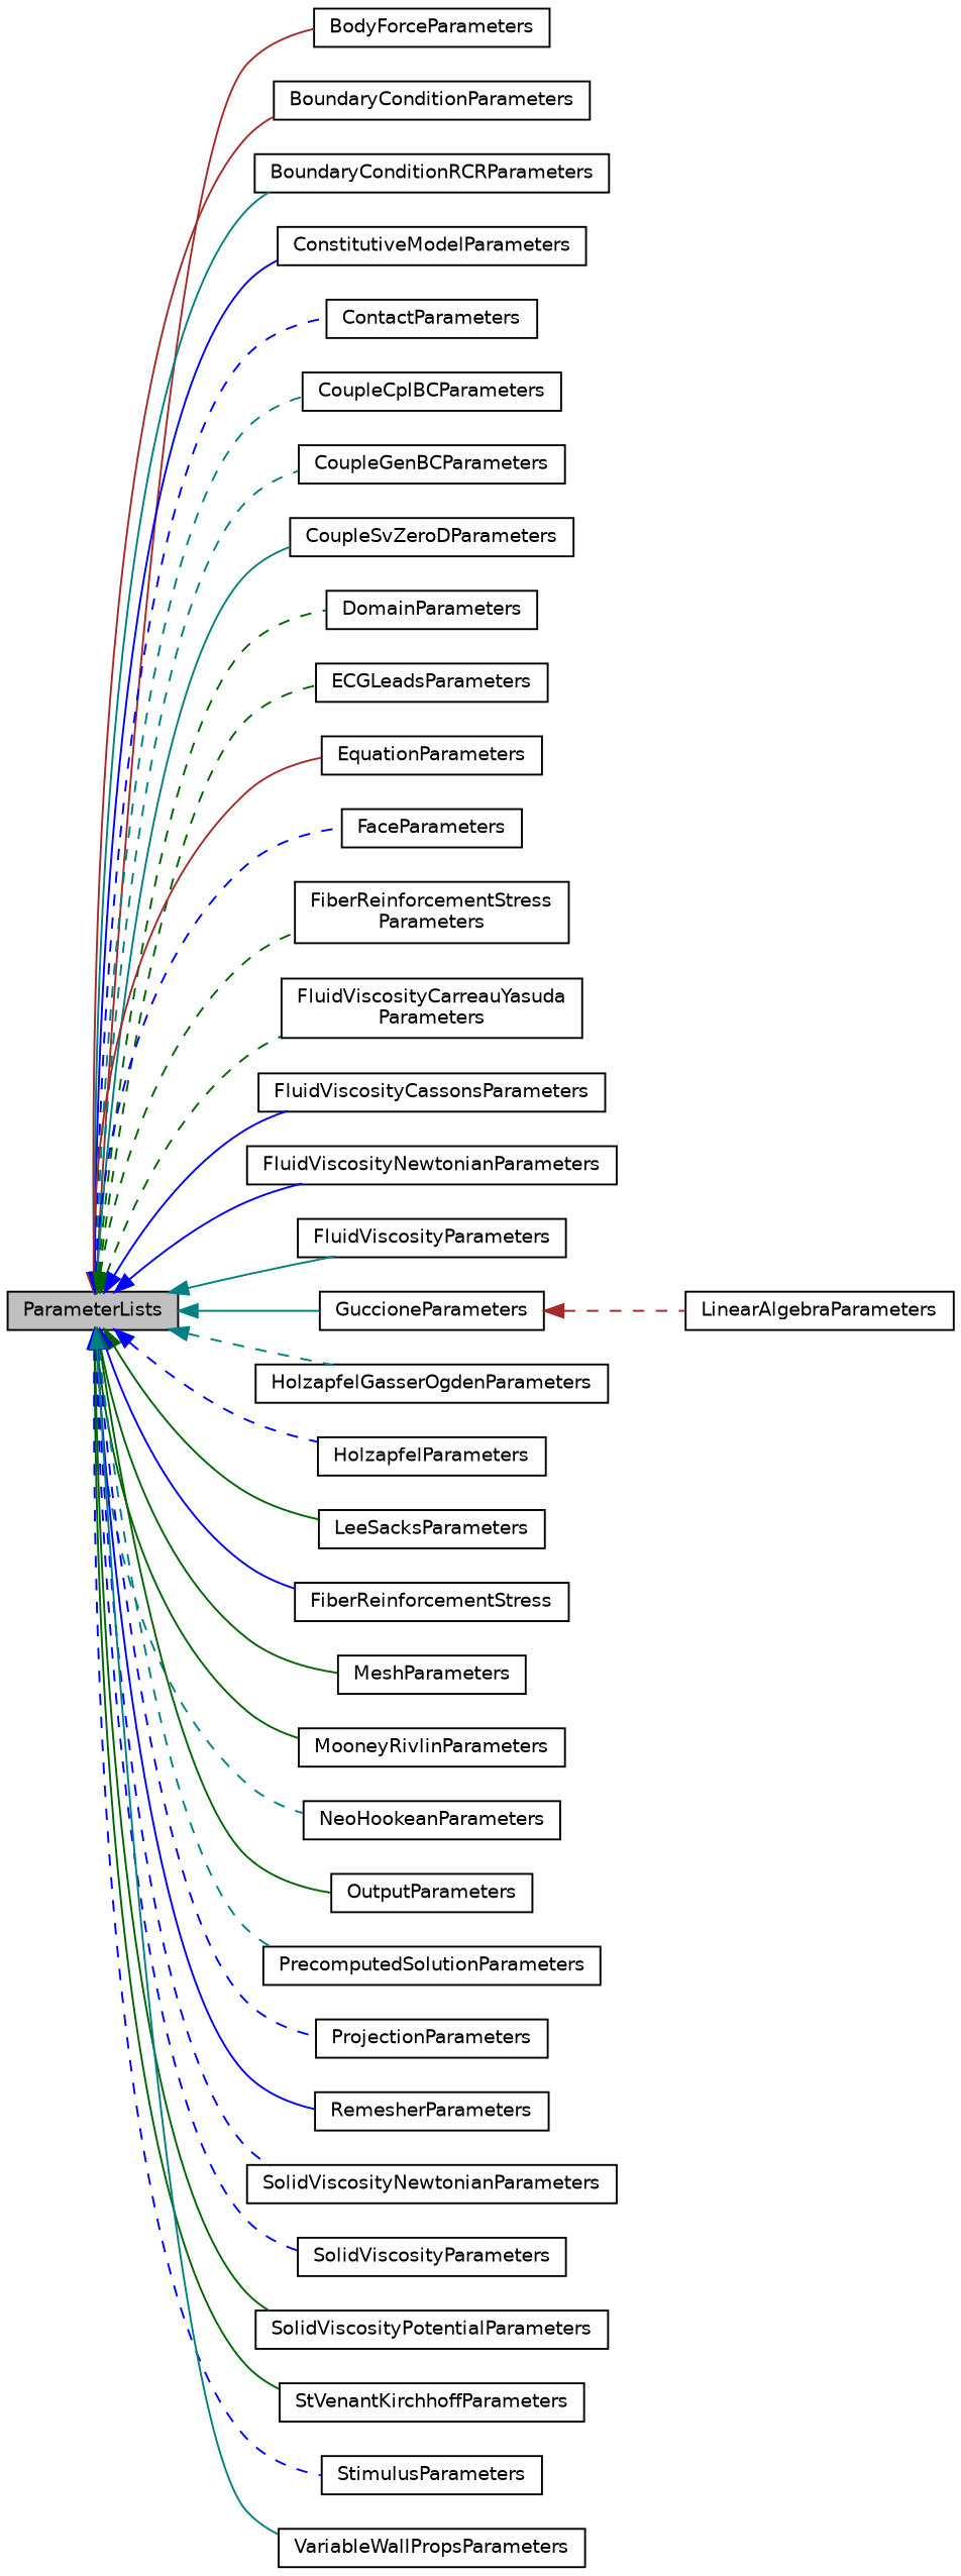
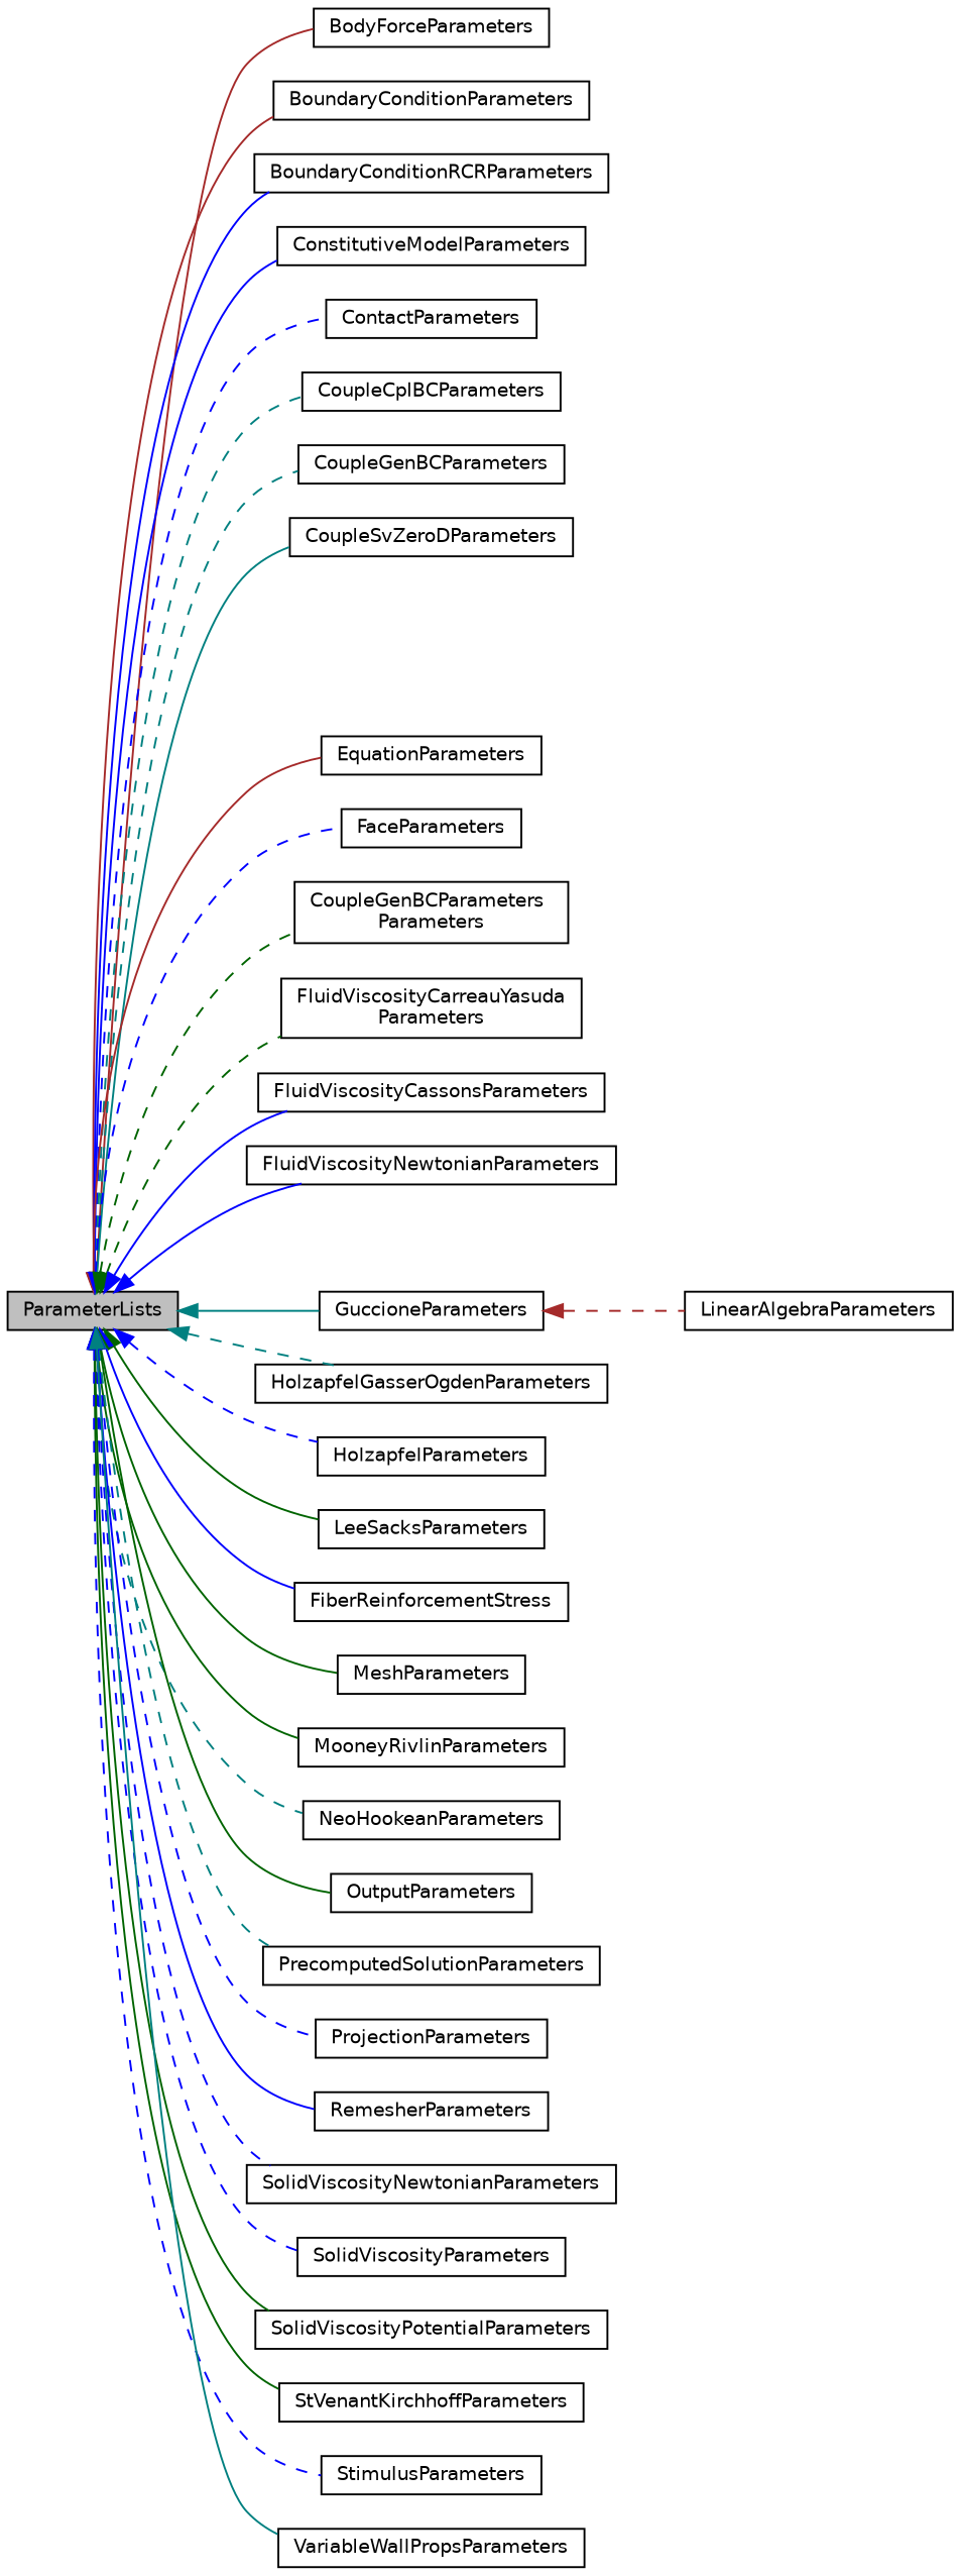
  digraph {
    rankdir=LR
    node [color=black fillcolor=white fontname=Helvetica fontsize=10 shape=record style=filled]
    edge [color=blue dir=back fontname=Helvetica fontsize=10 labelfontname=Helvetica labelfontsize=10 style=solid]
    n1 [fillcolor=grey75 fontcolor=black height=0.2 label=ParameterLists width=0.4]
    n2 [height=0.2 label=BodyForceParameters width=0.4]
    n3 [height=0.2 label=BoundaryConditionParameters width=0.4]
    n4 [height=0.2 label=BoundaryConditionRCRParameters width=0.4]
    n5 [height=0.2 label=ConstitutiveModelParameters width=0.4]
    n6 [height=0.2 label=ContactParameters width=0.4]
    n7 [height=0.2 label=CoupleCplBCParameters width=0.4]
    n8 [height=0.2 label=CoupleGenBCParameters width=0.4]
    n9 [height=0.2 label=CoupleSvZeroDParameters width=0.4]
-   n10 [height=0.2 label=DomainParameters width=0.4]
-   n11 [height=0.2 label=ECGLeadsParameters width=0.4]
    n12 [height=0.2 label=EquationParameters width=0.4]
    n13 [height=0.2 label=FaceParameters width=0.4]
-   n14 [height=0.2 label="FiberReinforcementStress\lParameters" width=0.4]
+   n14 [height=0.2 label="CoupleGenBCParameters\lParameters" width=0.4]
    n15 [height=0.2 label="FluidViscosityCarreauYasuda\lParameters" width=0.4]
    n16 [height=0.2 label=FluidViscosityCassonsParameters width=0.4]
    n17 [height=0.2 label=FluidViscosityNewtonianParameters width=0.4]
-   n18 [height=0.2 label=FluidViscosityParameters width=0.4]
    n19 [height=0.2 label=GuccioneParameters width=0.4]
    n20 [height=0.2 label=HolzapfelGasserOgdenParameters width=0.4]
    n21 [height=0.2 label=HolzapfelParameters width=0.4]
    n22 [height=0.2 label=LeeSacksParameters width=0.4]
    n23 [height=0.2 label=FiberReinforcementStress width=0.4]
    n24 [height=0.2 label=MeshParameters width=0.4]
    n25 [height=0.2 label=MooneyRivlinParameters width=0.4]
    n26 [height=0.2 label=NeoHookeanParameters width=0.4]
    n27 [height=0.2 label=OutputParameters width=0.4]
    n28 [height=0.2 label=PrecomputedSolutionParameters width=0.4]
    n29 [height=0.2 label=ProjectionParameters width=0.4]
    n30 [height=0.2 label=RemesherParameters width=0.4]
    n31 [height=0.2 label=SolidViscosityNewtonianParameters width=0.4]
    n32 [height=0.2 label=SolidViscosityParameters width=0.4]
    n33 [height=0.2 label=SolidViscosityPotentialParameters width=0.4]
    n34 [height=0.2 label=StVenantKirchhoffParameters width=0.4]
    n35 [height=0.2 label=StimulusParameters width=0.4]
    n36 [height=0.2 label=VariableWallPropsParameters width=0.4]
    n37 [height=0.2 label=LinearAlgebraParameters width=0.4]
    n1 -> n2 [color=brown]
    n1 -> n3 [color=brown]
-   n1 -> n4 [color=teal]
+   n1 -> n4
    n1 -> n5
    n1 -> n6 [style=dashed]
    n1 -> n7 [color=teal style=dashed]
    n1 -> n8 [color=teal style=dashed]
    n1 -> n9 [color=teal]
-   n1 -> n10 [color=darkgreen style=dashed]
-   n1 -> n11 [color=darkgreen style=dashed]
    n1 -> n12 [color=brown]
    n1 -> n13 [style=dashed]
    n1 -> n14 [color=darkgreen style=dashed]
    n1 -> n15 [color=darkgreen style=dashed]
    n1 -> n16
    n1 -> n17
-   n1 -> n18 [color=teal]
    n1 -> n19 [color=teal]
    n1 -> n20 [color=teal style=dashed]
    n1 -> n21 [style=dashed]
    n1 -> n22 [color=darkgreen]
    n1 -> n23
    n1 -> n24 [color=darkgreen]
    n1 -> n25 [color=darkgreen]
    n1 -> n26 [color=teal style=dashed]
    n1 -> n27 [color=darkgreen]
    n1 -> n28 [color=teal style=dashed]
    n1 -> n29 [style=dashed]
    n1 -> n30
    n1 -> n31 [style=dashed]
    n1 -> n32 [style=dashed]
    n1 -> n33 [color=darkgreen]
    n1 -> n34 [color=darkgreen]
    n1 -> n35 [style=dashed]
    n1 -> n36 [color=teal]
    n19 -> n37 [color=brown style=dashed]
  }
